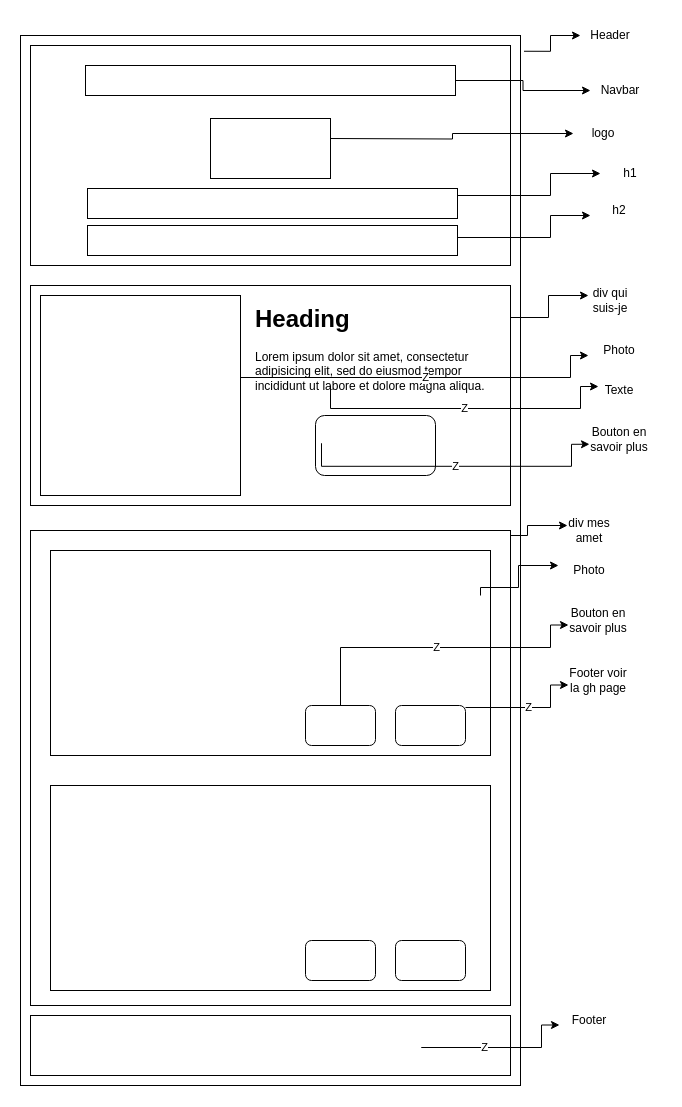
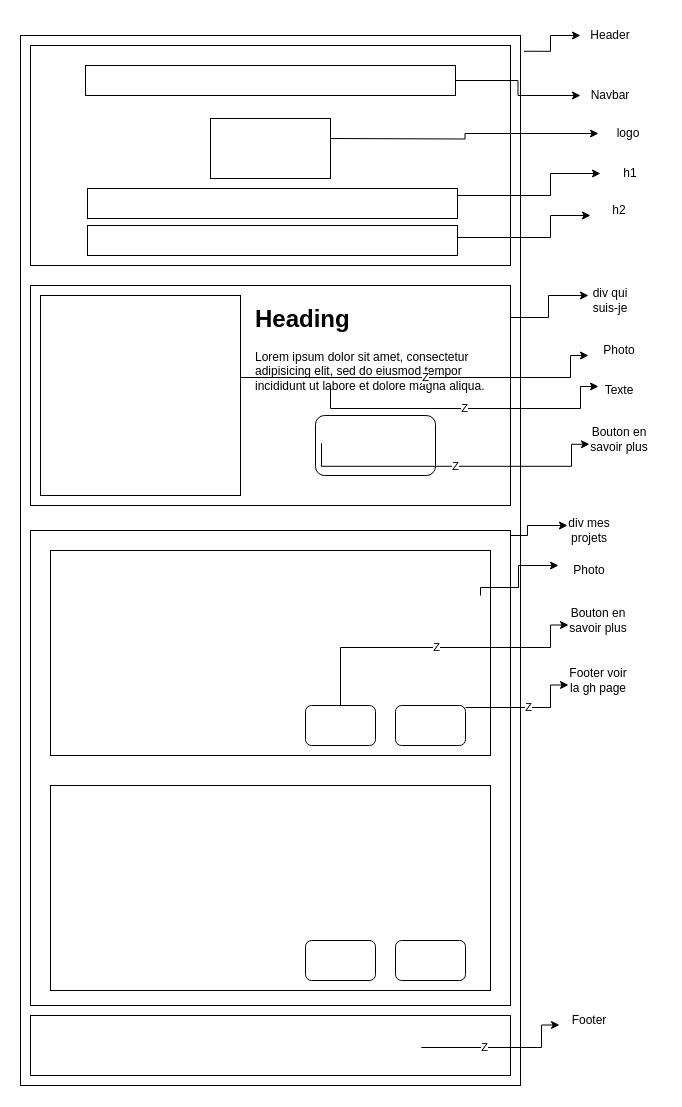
  <mxCell id="0" />
  <mxCell id="1" parent="0" />
  <mxCell id="2" value="" style="rounded=0;whiteSpace=wrap;html=1;" vertex="1" parent="1"><mxGeometry x="20" y="35" width="500" height="1050" as="geometry" /></mxCell>
  <mxCell id="3" value="" style="rounded=0;whiteSpace=wrap;html=1;" vertex="1" parent="1"><mxGeometry x="30" y="45" width="480" height="220" as="geometry" /></mxCell>
  <mxCell id="4" value="" style="rounded=0;whiteSpace=wrap;html=1;" vertex="1" parent="1"><mxGeometry x="210" y="118" width="120" height="60" as="geometry" /></mxCell>
  <mxCell id="5" value="" style="rounded=0;whiteSpace=wrap;html=1;" vertex="1" parent="1"><mxGeometry x="87" y="188" width="370" height="30" as="geometry" /></mxCell>
  <mxCell id="6" value="" style="rounded=0;whiteSpace=wrap;html=1;" vertex="1" parent="1"><mxGeometry x="87" y="225" width="370" height="30" as="geometry" /></mxCell>
  <mxCell id="7" value="" style="rounded=0;whiteSpace=wrap;html=1;" vertex="1" parent="1"><mxGeometry x="85" y="65" width="370" height="30" as="geometry" /></mxCell>
  <mxCell id="8" value="" style="rounded=0;whiteSpace=wrap;html=1;" vertex="1" parent="1"><mxGeometry x="30" y="1015" width="480" height="60" as="geometry" /></mxCell>
  <mxCell id="9" value="" style="rounded=0;whiteSpace=wrap;html=1;" vertex="1" parent="1"><mxGeometry x="30" y="285" width="480" height="220" as="geometry" /></mxCell>
  <mxCell id="10" value="" style="whiteSpace=wrap;html=1;aspect=fixed;" vertex="1" parent="1"><mxGeometry x="40" y="295" width="200" height="200" as="geometry" /></mxCell>
  <mxCell id="11" value="&lt;h1&gt;Heading&lt;/h1&gt;&lt;p&gt;Lorem ipsum dolor sit amet, consectetur adipisicing elit, sed do eiusmod tempor incididunt ut labore et dolore magna aliqua.&lt;/p&gt;" style="text;html=1;strokeColor=none;fillColor=none;spacing=5;spacingTop=-20;whiteSpace=wrap;overflow=hidden;rounded=0;" vertex="1" parent="1"><mxGeometry x="250" y="299" width="250" height="196" as="geometry" /></mxCell>
  <mxCell id="12" value="" style="rounded=1;whiteSpace=wrap;html=1;" vertex="1" parent="1"><mxGeometry x="315" y="415" width="120" height="60" as="geometry" /></mxCell>
  <mxCell id="13" value="" style="rounded=0;whiteSpace=wrap;html=1;" vertex="1" parent="1"><mxGeometry x="30" y="530" width="480" height="475" as="geometry" /></mxCell>
  <mxCell id="14" value="" style="rounded=0;whiteSpace=wrap;html=1;" vertex="1" parent="1"><mxGeometry x="50" y="785" width="440" height="205" as="geometry" /></mxCell>
  <mxCell id="15" value="" style="rounded=0;whiteSpace=wrap;html=1;" vertex="1" parent="1"><mxGeometry x="50" y="550" width="440" height="205" as="geometry" /></mxCell>
  <mxCell id="16" value="" style="rounded=1;whiteSpace=wrap;html=1;" vertex="1" parent="1"><mxGeometry x="305" y="940" width="70" height="40" as="geometry" /></mxCell>
  <mxCell id="17" value="" style="rounded=1;whiteSpace=wrap;html=1;" vertex="1" parent="1"><mxGeometry x="395" y="940" width="70" height="40" as="geometry" /></mxCell>
  <mxCell id="18" value="" style="rounded=1;whiteSpace=wrap;html=1;" vertex="1" parent="1"><mxGeometry x="395" y="705" width="70" height="40" as="geometry" /></mxCell>
  <mxCell id="19" value="" style="rounded=1;whiteSpace=wrap;html=1;" vertex="1" parent="1"><mxGeometry x="305" y="705" width="70" height="40" as="geometry" /></mxCell>
  <mxCell id="20" value="Header" style="text;html=1;strokeColor=none;fillColor=none;align=center;verticalAlign=middle;whiteSpace=wrap;rounded=0;" vertex="1" parent="1"><mxGeometry x="580" y="20" width="60" height="30" as="geometry" /></mxCell>
- <mxCell id="21" value="Navbar" style="text;html=1;strokeColor=none;fillColor=none;align=center;verticalAlign=middle;whiteSpace=wrap;rounded=0;" vertex="1" parent="1"><mxGeometry x="590" y="75" width="60" height="30" as="geometry" /></mxCell>
- <mxCell id="22" value="logo" style="text;html=1;strokeColor=none;fillColor=none;align=center;verticalAlign=middle;whiteSpace=wrap;rounded=0;" vertex="1" parent="1"><mxGeometry x="573" y="118" width="60" height="30" as="geometry" /></mxCell>
+ <mxCell id="21" value="Navbar" style="text;html=1;strokeColor=none;fillColor=none;align=center;verticalAlign=middle;whiteSpace=wrap;rounded=0;" vertex="1" parent="1"><mxGeometry x="580" y="80" width="60" height="30" as="geometry" /></mxCell>
+ <mxCell id="22" value="logo" style="text;html=1;strokeColor=none;fillColor=none;align=center;verticalAlign=middle;whiteSpace=wrap;rounded=0;" vertex="1" parent="1"><mxGeometry x="598" y="118" width="60" height="30" as="geometry" /></mxCell>
  <mxCell id="23" value="h1" style="text;html=1;strokeColor=none;fillColor=none;align=center;verticalAlign=middle;whiteSpace=wrap;rounded=0;" vertex="1" parent="1"><mxGeometry x="600" y="158" width="60" height="30" as="geometry" /></mxCell>
  <mxCell id="24" value="h2" style="text;html=1;strokeColor=none;fillColor=none;align=center;verticalAlign=middle;whiteSpace=wrap;rounded=0;" vertex="1" parent="1"><mxGeometry x="589" y="195" width="60" height="30" as="geometry" /></mxCell>
  <mxCell id="25" value="" style="endArrow=classic;html=1;rounded=0;edgeStyle=orthogonalEdgeStyle;entryX=0;entryY=0.5;entryDx=0;entryDy=0;exitX=1.007;exitY=0.015;exitDx=0;exitDy=0;exitPerimeter=0;" edge="1" parent="1" source="2" target="20"><mxGeometry width="50" height="50" relative="1" as="geometry"><mxPoint x="500" y="85" as="sourcePoint" /><mxPoint x="550" y="35" as="targetPoint" /></mxGeometry></mxCell>
  <mxCell id="26" value="" style="endArrow=classic;html=1;rounded=0;edgeStyle=orthogonalEdgeStyle;" edge="1" parent="1" source="7" target="21"><mxGeometry width="50" height="50" relative="1" as="geometry"><mxPoint x="533.5" y="60.75" as="sourcePoint" /><mxPoint x="600" y="60" as="targetPoint" /></mxGeometry></mxCell>
  <mxCell id="27" value="" style="endArrow=classic;html=1;rounded=0;edgeStyle=orthogonalEdgeStyle;entryX=0;entryY=0.5;entryDx=0;entryDy=0;" edge="1" parent="1" target="22"><mxGeometry width="50" height="50" relative="1" as="geometry"><mxPoint x="330" y="138" as="sourcePoint" /><mxPoint x="465" y="148" as="targetPoint" /></mxGeometry></mxCell>
  <mxCell id="28" value="" style="endArrow=classic;html=1;rounded=0;edgeStyle=orthogonalEdgeStyle;exitX=1;exitY=0.5;exitDx=0;exitDy=0;" edge="1" parent="1" source="5" target="23"><mxGeometry width="50" height="50" relative="1" as="geometry"><mxPoint x="340" y="148" as="sourcePoint" /><mxPoint x="600" y="188" as="targetPoint" /><Array as="points"><mxPoint x="457" y="195" /><mxPoint x="550" y="195" /><mxPoint x="550" y="173" /></Array></mxGeometry></mxCell>
  <mxCell id="29" value="" style="endArrow=classic;html=1;rounded=0;edgeStyle=orthogonalEdgeStyle;exitX=1;exitY=0.5;exitDx=0;exitDy=0;" edge="1" parent="1"><mxGeometry width="50" height="50" relative="1" as="geometry"><mxPoint x="457" y="245" as="sourcePoint" /><mxPoint x="590" y="215" as="targetPoint" /><Array as="points"><mxPoint x="457" y="237" /><mxPoint x="550" y="237" /><mxPoint x="550" y="215" /></Array></mxGeometry></mxCell>
  <mxCell id="30" value="div qui suis-je" style="text;html=1;strokeColor=none;fillColor=none;align=center;verticalAlign=middle;whiteSpace=wrap;rounded=0;" vertex="1" parent="1"><mxGeometry x="580" y="285" width="60" height="30" as="geometry" /></mxCell>
  <mxCell id="31" value="" style="endArrow=classic;html=1;rounded=0;edgeStyle=orthogonalEdgeStyle;" edge="1" parent="1"><mxGeometry width="50" height="50" relative="1" as="geometry"><mxPoint x="510" y="325" as="sourcePoint" /><mxPoint x="588" y="295" as="targetPoint" /><Array as="points"><mxPoint x="510" y="325" /><mxPoint x="510" y="317" /><mxPoint x="548" y="317" /><mxPoint x="548" y="295" /></Array></mxGeometry></mxCell>
  <mxCell id="32" value="Photo" style="text;html=1;strokeColor=none;fillColor=none;align=center;verticalAlign=middle;whiteSpace=wrap;rounded=0;" vertex="1" parent="1"><mxGeometry x="589" y="335" width="60" height="30" as="geometry" /></mxCell>
  <mxCell id="33" value="Z" style="endArrow=classic;html=1;rounded=0;edgeStyle=orthogonalEdgeStyle;" edge="1" parent="1" source="10"><mxGeometry width="50" height="50" relative="1" as="geometry"><mxPoint x="510" y="385" as="sourcePoint" /><mxPoint x="588" y="355" as="targetPoint" /><Array as="points"><mxPoint x="570" y="377" /><mxPoint x="570" y="355" /></Array></mxGeometry></mxCell>
  <mxCell id="34" value="Texte" style="text;html=1;strokeColor=none;fillColor=none;align=center;verticalAlign=middle;whiteSpace=wrap;rounded=0;" vertex="1" parent="1"><mxGeometry x="589" y="375" width="60" height="30" as="geometry" /></mxCell>
  <mxCell id="35" value="Z" style="endArrow=classic;html=1;rounded=0;edgeStyle=orthogonalEdgeStyle;" edge="1" parent="1"><mxGeometry width="50" height="50" relative="1" as="geometry"><mxPoint x="330" y="385" as="sourcePoint" /><mxPoint x="598" y="386" as="targetPoint" /><Array as="points"><mxPoint x="580" y="408" /><mxPoint x="580" y="386" /></Array></mxGeometry></mxCell>
  <mxCell id="36" value="Z" style="endArrow=classic;html=1;rounded=0;edgeStyle=orthogonalEdgeStyle;" edge="1" parent="1"><mxGeometry width="50" height="50" relative="1" as="geometry"><mxPoint x="321" y="442.75" as="sourcePoint" /><mxPoint x="589" y="443.75" as="targetPoint" /><Array as="points"><mxPoint x="571" y="465.75" /><mxPoint x="571" y="443.75" /></Array></mxGeometry></mxCell>
  <mxCell id="37" value="Bouton en savoir plus" style="text;html=1;strokeColor=none;fillColor=none;align=center;verticalAlign=middle;whiteSpace=wrap;rounded=0;" vertex="1" parent="1"><mxGeometry x="589" y="424.25" width="60" height="30" as="geometry" /></mxCell>
  <mxCell id="38" value="Photo" style="text;html=1;strokeColor=none;fillColor=none;align=center;verticalAlign=middle;whiteSpace=wrap;rounded=0;" vertex="1" parent="1"><mxGeometry x="559" y="555" width="60" height="30" as="geometry" /></mxCell>
  <mxCell id="39" value="" style="endArrow=classic;html=1;rounded=0;edgeStyle=orthogonalEdgeStyle;" edge="1" parent="1"><mxGeometry width="50" height="50" relative="1" as="geometry"><mxPoint x="480" y="595" as="sourcePoint" /><mxPoint x="558" y="565" as="targetPoint" /><Array as="points"><mxPoint x="480" y="595" /><mxPoint x="480" y="587" /><mxPoint x="518" y="587" /><mxPoint x="518" y="565" /></Array></mxGeometry></mxCell>
- <mxCell id="40" value="div mes amet" style="text;html=1;strokeColor=none;fillColor=none;align=center;verticalAlign=middle;whiteSpace=wrap;rounded=0;" vertex="1" parent="1"><mxGeometry x="559" y="515" width="60" height="30" as="geometry" /></mxCell>
+ <mxCell id="40" value="div mes projets" style="text;html=1;strokeColor=none;fillColor=none;align=center;verticalAlign=middle;whiteSpace=wrap;rounded=0;" vertex="1" parent="1"><mxGeometry x="559" y="515" width="60" height="30" as="geometry" /></mxCell>
  <mxCell id="41" value="" style="endArrow=classic;html=1;rounded=0;edgeStyle=orthogonalEdgeStyle;" edge="1" parent="1" source="13"><mxGeometry width="50" height="50" relative="1" as="geometry"><mxPoint x="489" y="555" as="sourcePoint" /><mxPoint x="567" y="525" as="targetPoint" /><Array as="points"><mxPoint x="527" y="535" /><mxPoint x="527" y="525" /></Array></mxGeometry></mxCell>
  <mxCell id="42" value="Bouton en savoir plus" style="text;html=1;strokeColor=none;fillColor=none;align=center;verticalAlign=middle;whiteSpace=wrap;rounded=0;" vertex="1" parent="1"><mxGeometry x="568" y="605" width="60" height="30" as="geometry" /></mxCell>
  <mxCell id="43" value="Z" style="endArrow=classic;html=1;rounded=0;edgeStyle=orthogonalEdgeStyle;" edge="1" parent="1" source="19"><mxGeometry width="50" height="50" relative="1" as="geometry"><mxPoint x="300" y="623.5" as="sourcePoint" /><mxPoint x="568" y="624.5" as="targetPoint" /><Array as="points"><mxPoint x="340" y="647" /><mxPoint x="550" y="647" /><mxPoint x="550" y="625" /></Array></mxGeometry></mxCell>
  <mxCell id="44" value="Footer voir la gh page" style="text;html=1;strokeColor=none;fillColor=none;align=center;verticalAlign=middle;whiteSpace=wrap;rounded=0;" vertex="1" parent="1"><mxGeometry x="568" y="665" width="60" height="30" as="geometry" /></mxCell>
  <mxCell id="45" value="Z" style="endArrow=classic;html=1;rounded=0;edgeStyle=orthogonalEdgeStyle;" edge="1" parent="1" source="18"><mxGeometry width="50" height="50" relative="1" as="geometry"><mxPoint x="340" y="765" as="sourcePoint" /><mxPoint x="568" y="684.5" as="targetPoint" /><Array as="points"><mxPoint x="430" y="707" /><mxPoint x="550" y="707" /><mxPoint x="550" y="685" /></Array></mxGeometry></mxCell>
  <mxCell id="46" value="Footer" style="text;html=1;strokeColor=none;fillColor=none;align=center;verticalAlign=middle;whiteSpace=wrap;rounded=0;" vertex="1" parent="1"><mxGeometry x="559" y="1005" width="60" height="30" as="geometry" /></mxCell>
  <mxCell id="47" value="Z" style="endArrow=classic;html=1;rounded=0;edgeStyle=orthogonalEdgeStyle;" edge="1" parent="1"><mxGeometry width="50" height="50" relative="1" as="geometry"><mxPoint x="456" y="1047" as="sourcePoint" /><mxPoint x="559" y="1024.5" as="targetPoint" /><Array as="points"><mxPoint x="421" y="1047" /><mxPoint x="541" y="1047" /><mxPoint x="541" y="1025" /></Array></mxGeometry></mxCell>
